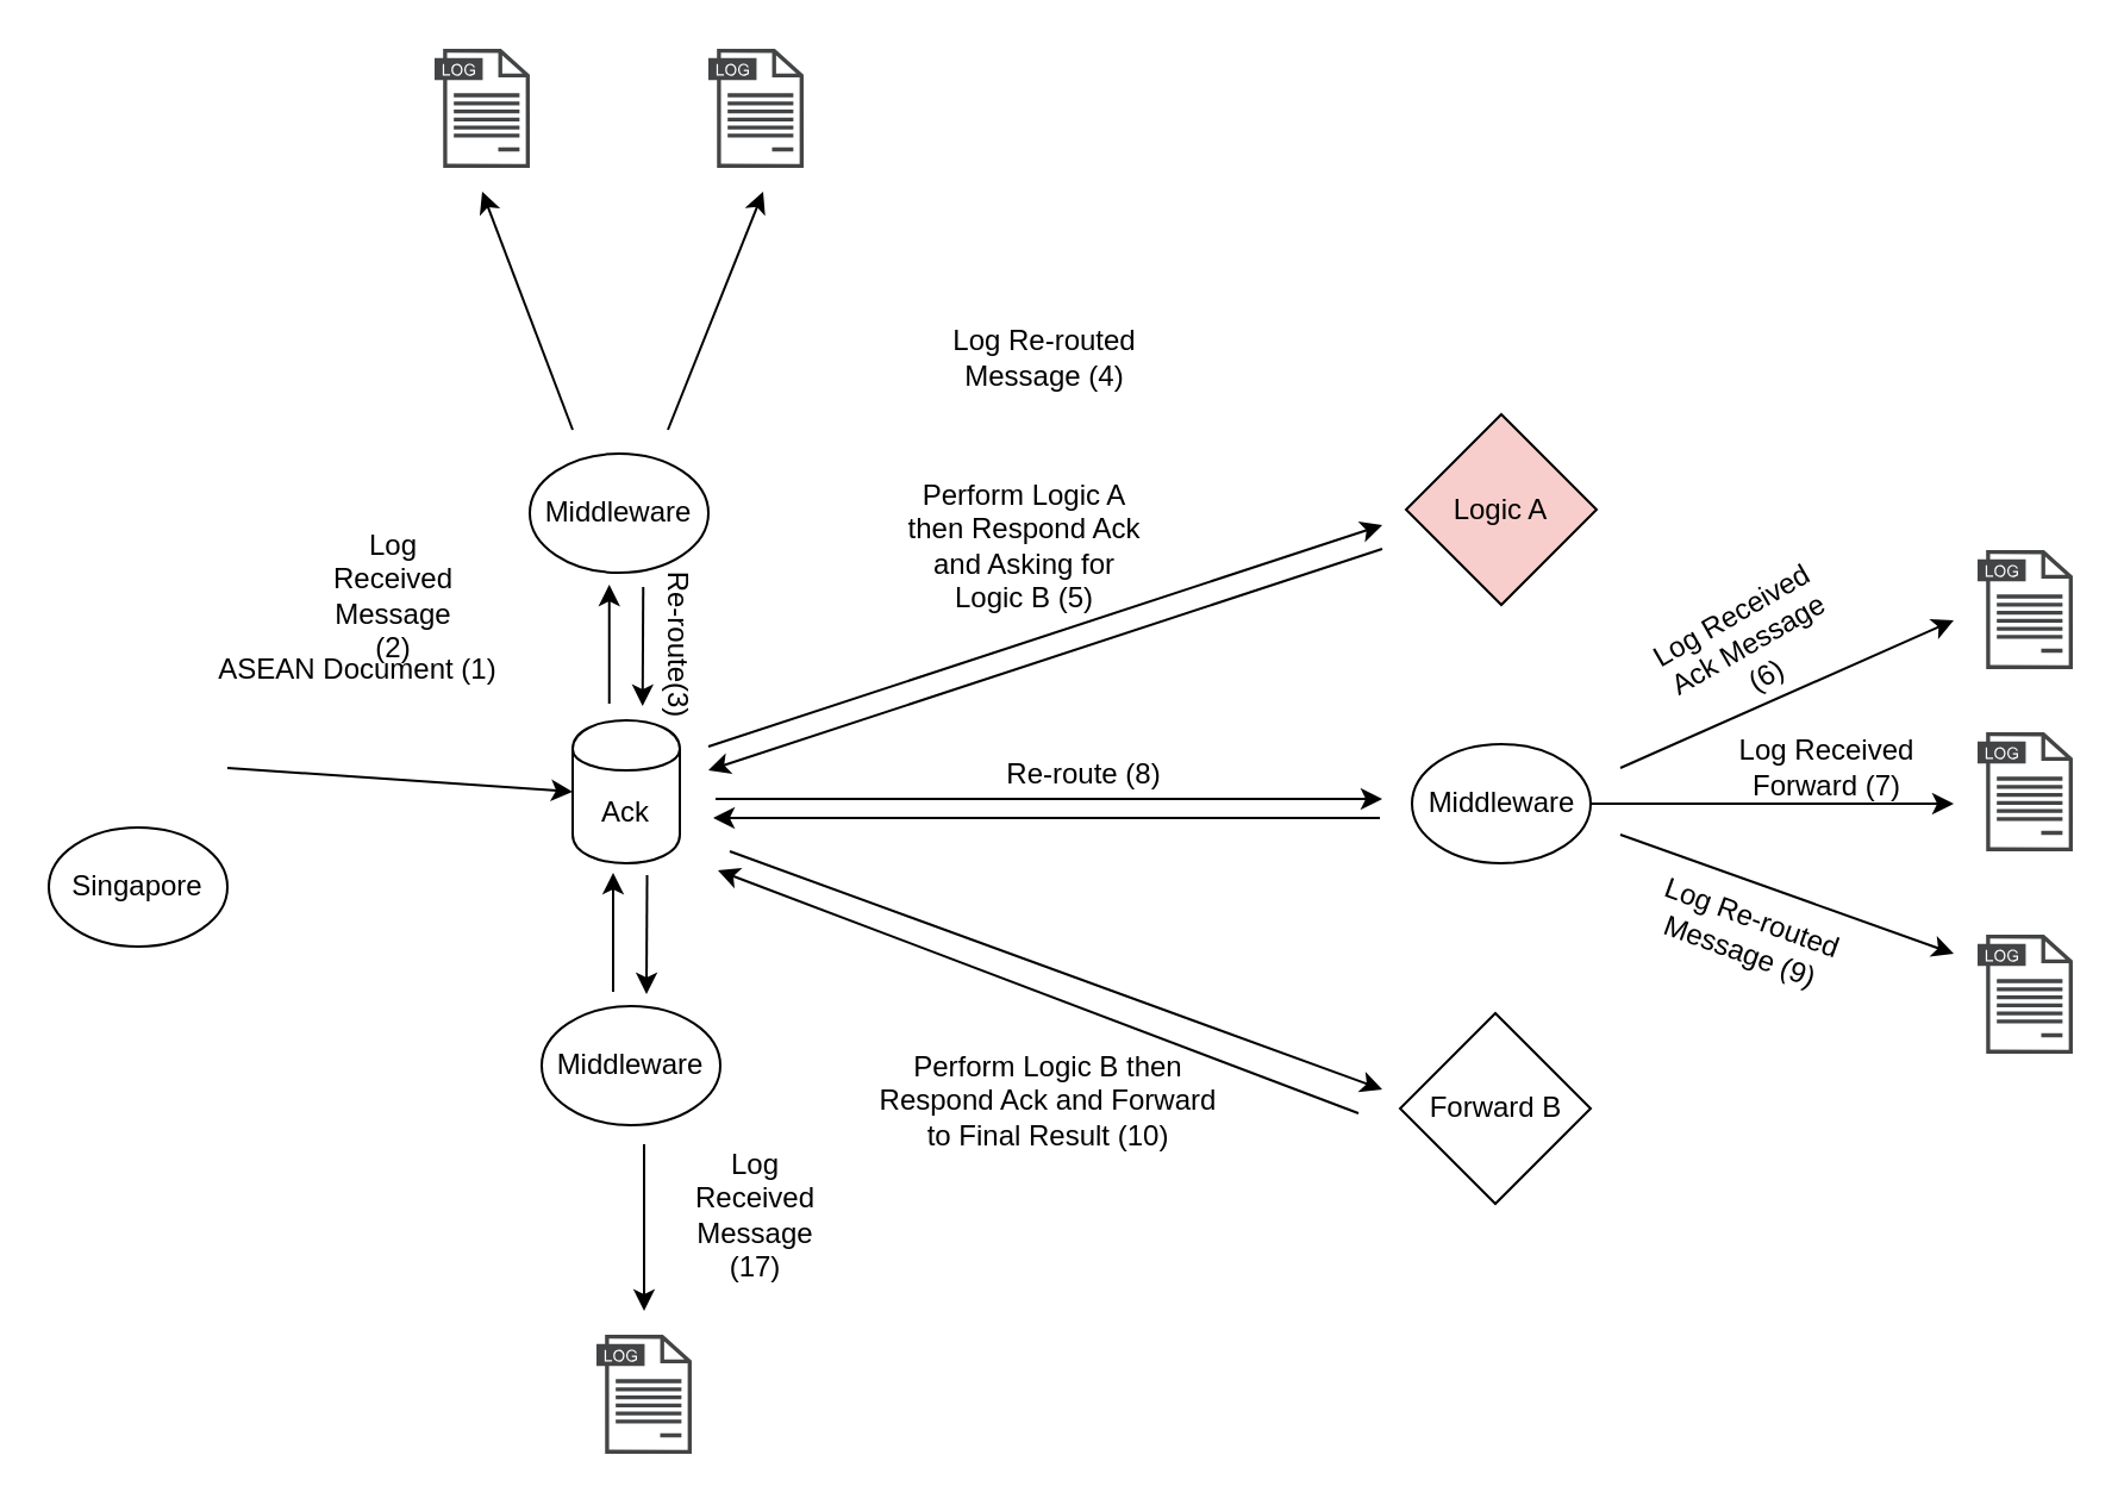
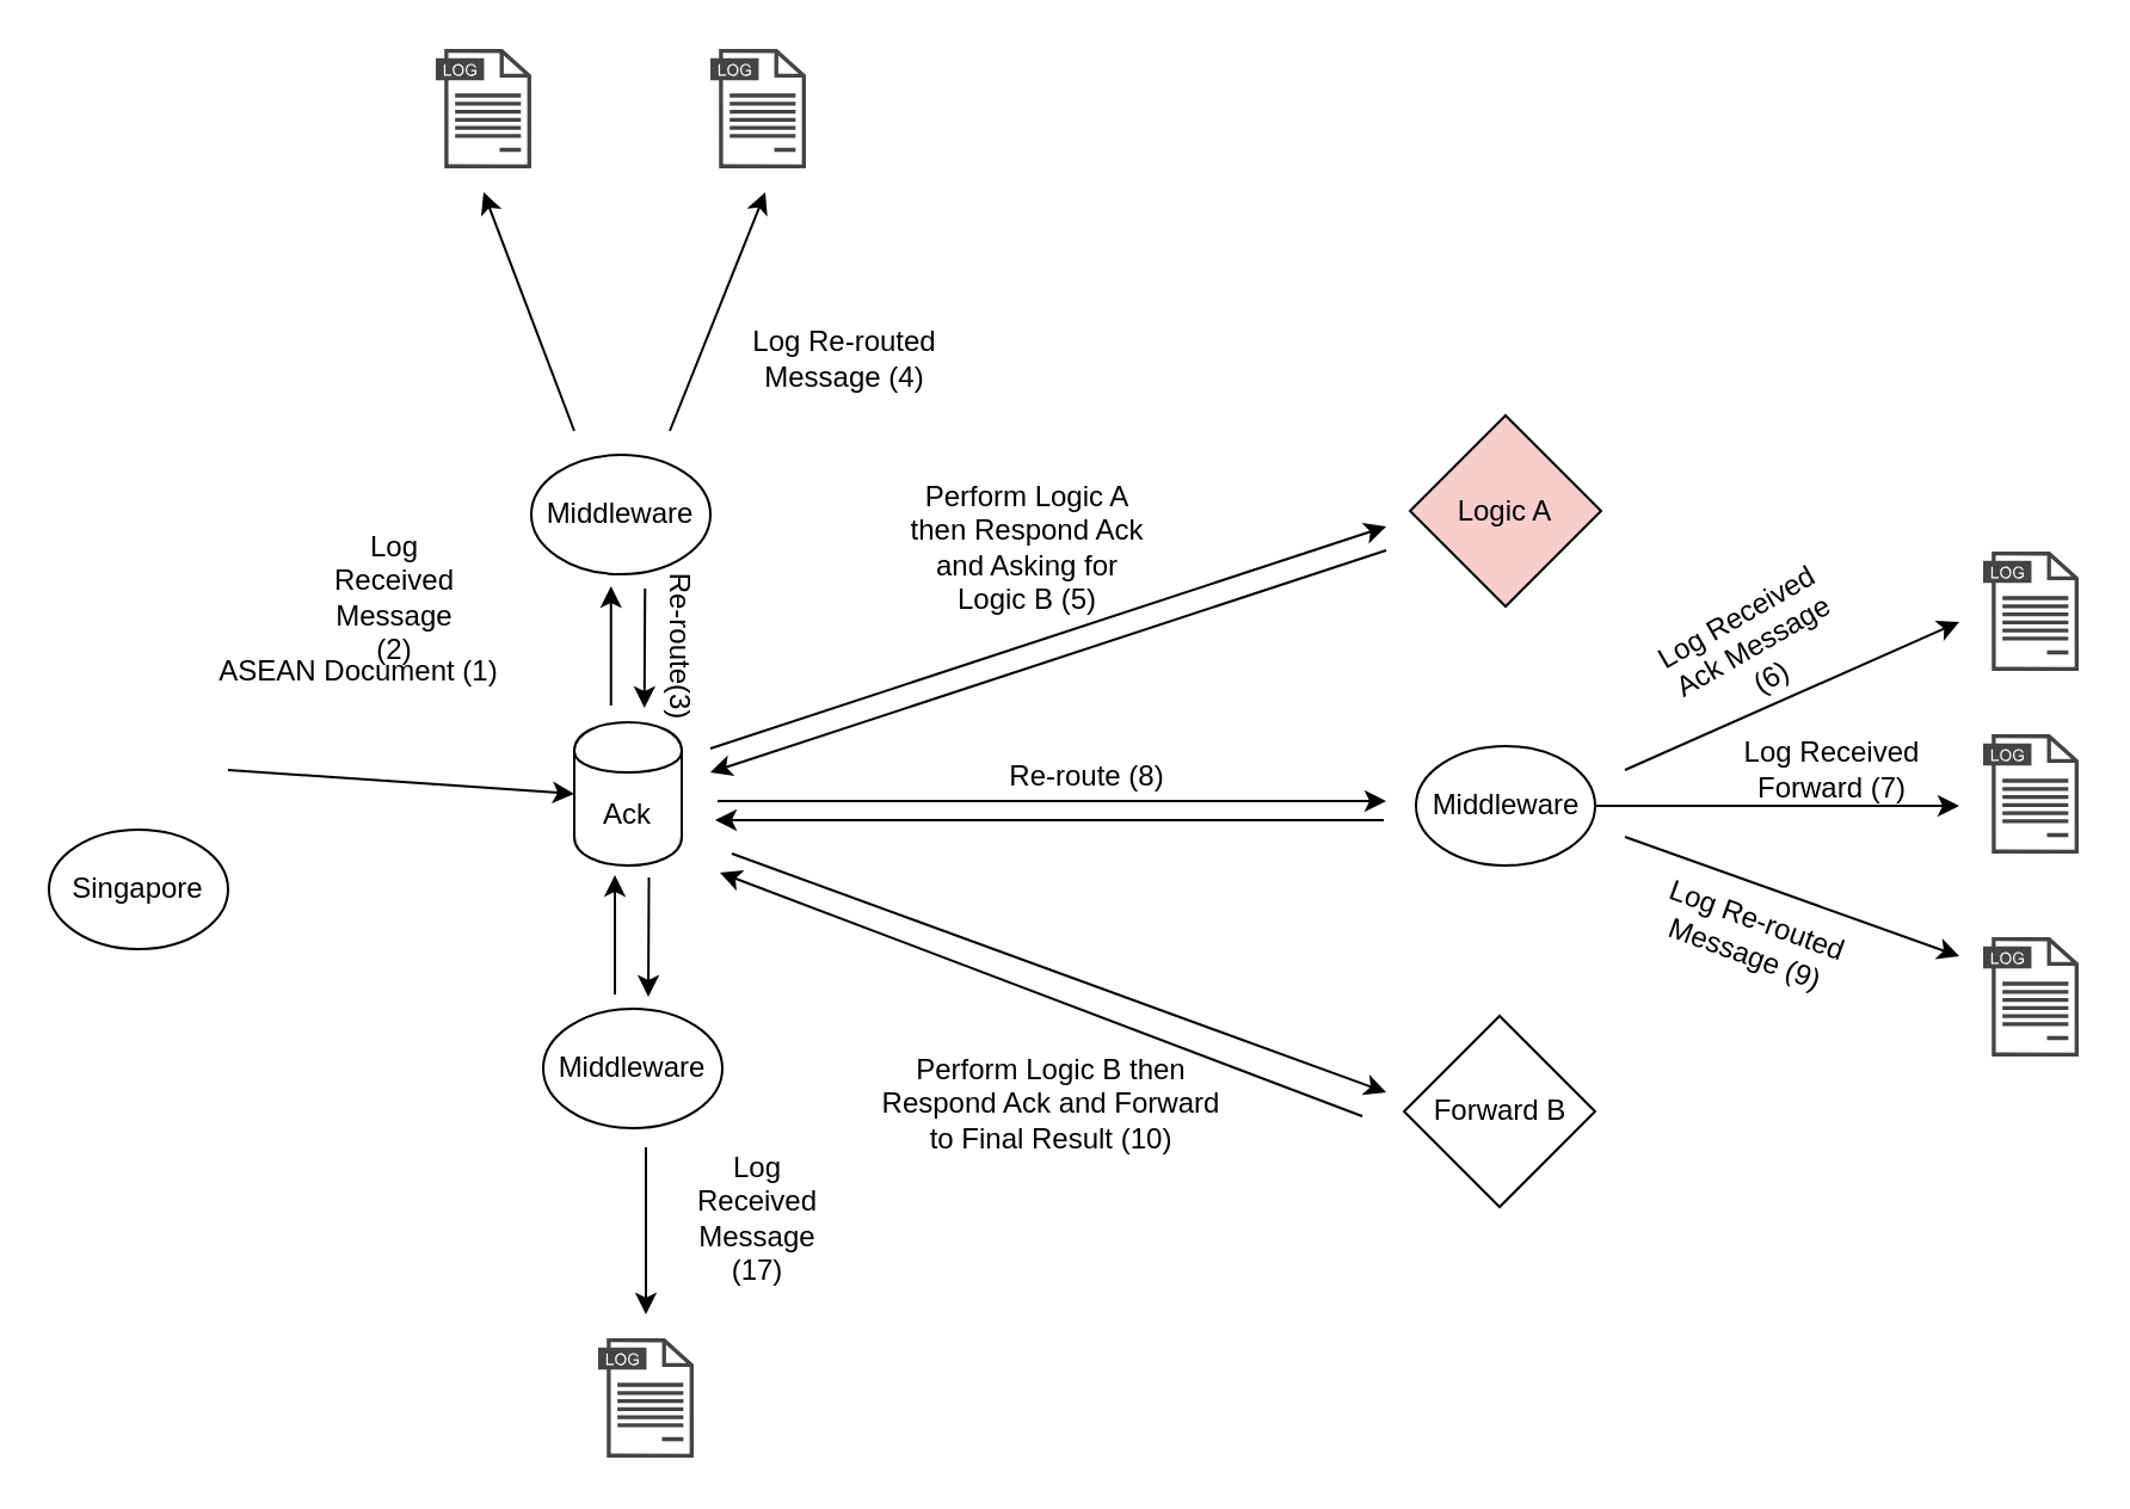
  <mxCell id="0" />
  <mxCell id="1" parent="0" />
  <mxCell id="2" value="Singapore" style="ellipse;whiteSpace=wrap;html=1;" parent="1" vertex="1"><mxGeometry x="20" y="347" width="75" height="50" as="geometry" /></mxCell>
  <mxCell id="3" value="Ack" style="shape=cylinder;whiteSpace=wrap;html=1;boundedLbl=1;backgroundOutline=1;" parent="1" vertex="1"><mxGeometry x="240" y="302" width="45" height="60" as="geometry" /></mxCell>
  <mxCell id="4" value="&lt;div&gt;Middleware&lt;/div&gt;" style="ellipse;whiteSpace=wrap;html=1;" parent="1" vertex="1"><mxGeometry x="222" y="190" width="75" height="50" as="geometry" /></mxCell>
  <mxCell id="5" value="" style="group" parent="1" vertex="1" connectable="0"><mxGeometry x="95" y="322" as="geometry" /></mxCell>
  <mxCell id="6" value="" style="endArrow=classic;html=1;entryX=0;entryY=0.5;entryDx=0;entryDy=0;" parent="5" target="3" edge="1"><mxGeometry width="50" height="50" relative="1" as="geometry"><mxPoint as="sourcePoint" /><mxPoint x="50" y="-50" as="targetPoint" /></mxGeometry></mxCell>
  <mxCell id="7" value="&lt;div&gt;Forward B&lt;br&gt;&lt;/div&gt;" style="rhombus;whiteSpace=wrap;html=1;" parent="1" vertex="1"><mxGeometry x="587.5" y="425" width="80" height="80" as="geometry" /></mxCell>
  <mxCell id="8" value="&lt;div&gt;Logic A&lt;br&gt;&lt;/div&gt;" style="rhombus;whiteSpace=wrap;html=1;fillColor=#f8cecc;" parent="1" vertex="1"><mxGeometry x="590" y="173.5" width="80" height="80" as="geometry" /></mxCell>
  <mxCell id="9" value="&lt;div&gt;Middleware&lt;/div&gt;" style="ellipse;whiteSpace=wrap;html=1;" parent="1" vertex="1"><mxGeometry x="227" y="422" width="75" height="50" as="geometry" /></mxCell>
  <mxCell id="10" value="" style="group" parent="1" vertex="1" connectable="0"><mxGeometry x="257" y="366" width="14.26" height="51" as="geometry" /></mxCell>
  <mxCell id="11" value="" style="endArrow=classic;html=1;" parent="10" edge="1"><mxGeometry width="50" height="50" relative="1" as="geometry"><mxPoint y="50" as="sourcePoint" /><mxPoint as="targetPoint" /></mxGeometry></mxCell>
  <mxCell id="12" value="" style="endArrow=classic;html=1;" parent="10" edge="1"><mxGeometry width="50" height="50" relative="1" as="geometry"><mxPoint x="14.26" y="1" as="sourcePoint" /><mxPoint x="14" y="51" as="targetPoint" /></mxGeometry></mxCell>
  <mxCell id="13" value="" style="group" vertex="1" connectable="0" parent="1"><mxGeometry x="255.37" y="245" width="14.26" height="51" as="geometry" /></mxCell>
  <mxCell id="14" value="" style="group" vertex="1" connectable="0" parent="13"><mxGeometry width="14.26" height="51" as="geometry" /></mxCell>
  <mxCell id="15" value="" style="endArrow=classic;html=1;" edge="1" parent="14"><mxGeometry width="50" height="50" relative="1" as="geometry"><mxPoint y="50" as="sourcePoint" /><mxPoint as="targetPoint" /></mxGeometry></mxCell>
  <mxCell id="16" value="" style="endArrow=classic;html=1;" edge="1" parent="14"><mxGeometry width="50" height="50" relative="1" as="geometry"><mxPoint x="14.26" y="1" as="sourcePoint" /><mxPoint x="14" y="51" as="targetPoint" /></mxGeometry></mxCell>
  <mxCell id="17" value="&lt;div&gt;ASEAN Document (1)&lt;/div&gt;" style="text;html=1;strokeColor=none;fillColor=none;align=center;verticalAlign=middle;whiteSpace=wrap;rounded=0;" vertex="1" parent="1"><mxGeometry x="85" y="271" width="130" height="20" as="geometry" /></mxCell>
  <mxCell id="18" value="Re-route(3)" style="text;html=1;strokeColor=none;fillColor=none;align=center;verticalAlign=middle;whiteSpace=wrap;rounded=0;rotation=90;" vertex="1" parent="1"><mxGeometry x="250" y="260.5" width="70" height="20" as="geometry" /></mxCell>
  <mxCell id="19" value="" style="pointerEvents=1;shadow=0;dashed=0;html=1;strokeColor=none;fillColor=#434445;aspect=fixed;labelPosition=center;verticalLabelPosition=bottom;verticalAlign=top;align=center;outlineConnect=0;shape=mxgraph.vvd.log_files;" vertex="1" parent="1"><mxGeometry x="182" y="20" width="40" height="50" as="geometry" /></mxCell>
  <mxCell id="20" value="" style="pointerEvents=1;shadow=0;dashed=0;html=1;strokeColor=none;fillColor=#434445;aspect=fixed;labelPosition=center;verticalLabelPosition=bottom;verticalAlign=top;align=center;outlineConnect=0;shape=mxgraph.vvd.log_files;" vertex="1" parent="1"><mxGeometry x="297" y="20" width="40" height="50" as="geometry" /></mxCell>
  <mxCell id="21" value="" style="endArrow=classic;html=1;" edge="1" parent="1"><mxGeometry width="50" height="50" relative="1" as="geometry"><mxPoint x="240" y="180" as="sourcePoint" /><mxPoint x="202" y="80" as="targetPoint" /></mxGeometry></mxCell>
  <mxCell id="22" value="" style="endArrow=classic;html=1;" edge="1" parent="1"><mxGeometry width="50" height="50" relative="1" as="geometry"><mxPoint x="280" y="180" as="sourcePoint" /><mxPoint x="320" y="80" as="targetPoint" /></mxGeometry></mxCell>
  <mxCell id="23" value="" style="endArrow=classic;html=1;" edge="1" parent="1"><mxGeometry width="50" height="50" relative="1" as="geometry"><mxPoint x="306" y="357" as="sourcePoint" /><mxPoint x="580" y="457" as="targetPoint" /></mxGeometry></mxCell>
  <mxCell id="24" value="" style="endArrow=classic;html=1;" edge="1" parent="1"><mxGeometry width="50" height="50" relative="1" as="geometry"><mxPoint x="570" y="467" as="sourcePoint" /><mxPoint x="301" y="365" as="targetPoint" /></mxGeometry></mxCell>
  <mxCell id="25" value="" style="endArrow=classic;html=1;" edge="1" parent="1"><mxGeometry width="50" height="50" relative="1" as="geometry"><mxPoint x="297" y="313" as="sourcePoint" /><mxPoint x="580" y="220" as="targetPoint" /></mxGeometry></mxCell>
  <mxCell id="26" value="" style="endArrow=classic;html=1;" edge="1" parent="1"><mxGeometry width="50" height="50" relative="1" as="geometry"><mxPoint x="580" y="230" as="sourcePoint" /><mxPoint x="297" y="323" as="targetPoint" /></mxGeometry></mxCell>
  <mxCell id="27" value="" style="edgeStyle=orthogonalEdgeStyle;rounded=0;orthogonalLoop=1;jettySize=auto;html=1;" edge="1" parent="1" source="28"><mxGeometry relative="1" as="geometry"><mxPoint x="820" y="337" as="targetPoint" /></mxGeometry></mxCell>
  <mxCell id="28" value="&lt;div&gt;Middleware&lt;/div&gt;" style="ellipse;whiteSpace=wrap;html=1;" vertex="1" parent="1"><mxGeometry x="592.5" y="312" width="75" height="50" as="geometry" /></mxCell>
  <mxCell id="29" value="Re-route (8)" style="text;html=1;strokeColor=none;fillColor=none;align=center;verticalAlign=middle;whiteSpace=wrap;rounded=0;rotation=0;" vertex="1" parent="1"><mxGeometry x="420" y="315" width="70" height="20" as="geometry" /></mxCell>
  <mxCell id="30" value="" style="group" vertex="1" connectable="0" parent="1"><mxGeometry x="299" y="335" width="281" height="8" as="geometry" /></mxCell>
  <mxCell id="31" value="" style="endArrow=classic;html=1;" edge="1" parent="30"><mxGeometry width="50" height="50" relative="1" as="geometry"><mxPoint x="1" as="sourcePoint" /><mxPoint x="281" as="targetPoint" /></mxGeometry></mxCell>
  <mxCell id="32" value="" style="endArrow=classic;html=1;" edge="1" parent="30"><mxGeometry width="50" height="50" relative="1" as="geometry"><mxPoint x="280" y="8" as="sourcePoint" /><mxPoint y="8" as="targetPoint" /></mxGeometry></mxCell>
  <mxCell id="33" value="" style="pointerEvents=1;shadow=0;dashed=0;html=1;strokeColor=none;fillColor=#434445;aspect=fixed;labelPosition=center;verticalLabelPosition=bottom;verticalAlign=top;align=center;outlineConnect=0;shape=mxgraph.vvd.log_files;" vertex="1" parent="1"><mxGeometry x="830" y="230.5" width="40" height="50" as="geometry" /></mxCell>
  <mxCell id="34" value="" style="pointerEvents=1;shadow=0;dashed=0;html=1;strokeColor=none;fillColor=#434445;aspect=fixed;labelPosition=center;verticalLabelPosition=bottom;verticalAlign=top;align=center;outlineConnect=0;shape=mxgraph.vvd.log_files;" vertex="1" parent="1"><mxGeometry x="830" y="392" width="40" height="50" as="geometry" /></mxCell>
  <mxCell id="35" value="" style="endArrow=classic;html=1;" edge="1" parent="1"><mxGeometry width="50" height="50" relative="1" as="geometry"><mxPoint x="680" y="322" as="sourcePoint" /><mxPoint x="820" y="260" as="targetPoint" /></mxGeometry></mxCell>
  <mxCell id="36" value="" style="endArrow=classic;html=1;" edge="1" parent="1"><mxGeometry width="50" height="50" relative="1" as="geometry"><mxPoint x="680" y="350" as="sourcePoint" /><mxPoint x="820" y="400" as="targetPoint" /></mxGeometry></mxCell>
  <mxCell id="37" value="&lt;div&gt;Log Received Message (2)&lt;br&gt;&lt;/div&gt;" style="text;html=1;strokeColor=none;fillColor=none;align=center;verticalAlign=middle;whiteSpace=wrap;rounded=0;" vertex="1" parent="1"><mxGeometry x="145" y="240" width="40" height="20" as="geometry" /></mxCell>
- <mxCell id="38" value="Log Re-routed Message (4)" style="text;html=1;strokeColor=none;fillColor=none;align=center;verticalAlign=middle;whiteSpace=wrap;rounded=0;" vertex="1" parent="1"><mxGeometry x="387" y="140" width="103" height="20" as="geometry" /></mxCell>
+ <mxCell id="38" value="Log Re-routed Message (4)" style="text;html=1;strokeColor=none;fillColor=none;align=center;verticalAlign=middle;whiteSpace=wrap;rounded=0;" vertex="1" parent="1"><mxGeometry x="302" y="140" width="103" height="20" as="geometry" /></mxCell>
  <mxCell id="39" value="Perform Logic A then Respond Ack and Asking for Logic B (5)" style="text;html=1;strokeColor=none;fillColor=none;align=center;verticalAlign=middle;whiteSpace=wrap;rounded=0;" vertex="1" parent="1"><mxGeometry x="380" y="206.5" width="100" height="45" as="geometry" /></mxCell>
  <mxCell id="40" value="&lt;div&gt;Log Received Ack Message (6)&lt;br&gt;&lt;/div&gt;" style="text;html=1;strokeColor=none;fillColor=none;align=center;verticalAlign=middle;whiteSpace=wrap;rounded=0;rotation=-30;" vertex="1" parent="1"><mxGeometry x="688.5" y="260.5" width="90" height="20" as="geometry" /></mxCell>
  <mxCell id="41" value="&lt;div&gt;Log Received Forward (7)&lt;br&gt;&lt;/div&gt;" style="text;html=1;strokeColor=none;fillColor=none;align=center;verticalAlign=middle;whiteSpace=wrap;rounded=0;" vertex="1" parent="1"><mxGeometry x="727" y="312" width="80" height="20" as="geometry" /></mxCell>
  <mxCell id="42" value="Log Re-routed Message (9)" style="text;html=1;strokeColor=none;fillColor=none;align=center;verticalAlign=middle;whiteSpace=wrap;rounded=0;rotation=20;" vertex="1" parent="1"><mxGeometry x="682" y="381.5" width="103" height="20" as="geometry" /></mxCell>
  <mxCell id="43" value="Perform Logic B then Respond Ack and Forward to Final Result (10)" style="text;html=1;strokeColor=none;fillColor=none;align=center;verticalAlign=middle;whiteSpace=wrap;rounded=0;" vertex="1" parent="1"><mxGeometry x="364.75" y="452" width="149.5" height="20" as="geometry" /></mxCell>
  <mxCell id="44" value="" style="pointerEvents=1;shadow=0;dashed=0;html=1;strokeColor=none;fillColor=#434445;aspect=fixed;labelPosition=center;verticalLabelPosition=bottom;verticalAlign=top;align=center;outlineConnect=0;shape=mxgraph.vvd.log_files;" vertex="1" parent="1"><mxGeometry x="250" y="560" width="40" height="50" as="geometry" /></mxCell>
  <mxCell id="45" value="&lt;div&gt;Log Received Message (17)&lt;br&gt;&lt;/div&gt;" style="text;html=1;strokeColor=none;fillColor=none;align=center;verticalAlign=middle;whiteSpace=wrap;rounded=0;" vertex="1" parent="1"><mxGeometry x="297" y="500" width="40" height="20" as="geometry" /></mxCell>
  <mxCell id="46" value="" style="endArrow=classic;html=1;" edge="1" parent="1"><mxGeometry width="50" height="50" relative="1" as="geometry"><mxPoint x="270" y="480" as="sourcePoint" /><mxPoint x="270" y="550" as="targetPoint" /></mxGeometry></mxCell>
  <mxCell id="47" value="" style="pointerEvents=1;shadow=0;dashed=0;html=1;strokeColor=none;fillColor=#434445;aspect=fixed;labelPosition=center;verticalLabelPosition=bottom;verticalAlign=top;align=center;outlineConnect=0;shape=mxgraph.vvd.log_files;" vertex="1" parent="1"><mxGeometry x="830" y="307" width="40" height="50" as="geometry" /></mxCell>
